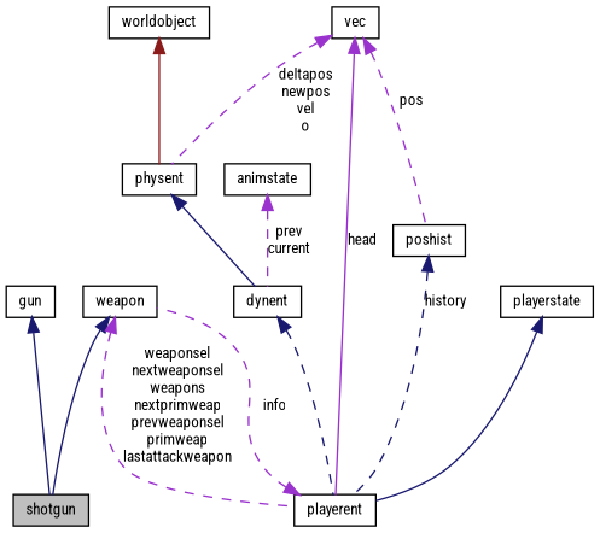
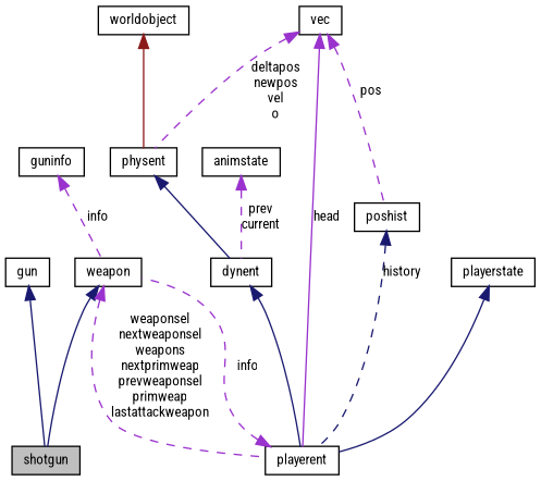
  digraph {
    fontname="Roboto Condensed"
    node [color=black fillcolor=white fontname="Roboto Condensed" fontsize=10 shape=record style=filled]
    edge [color=darkorchid3 dir=back fontname="Roboto Condensed" fontsize=10 labelfontname=FreeSans labelfontsize=10 style=solid]
    n1 [fillcolor=grey75 fontcolor=black height=0.2 label=shotgun width=0.4]
    n2 [height=0.2 label=gun width=0.4]
    n3 [height=0.2 label=weapon width=0.4]
    n4 [height=0.2 label=playerent width=0.4]
    n5 [height=0.2 label=dynent width=0.4]
    n6 [height=0.2 label=physent width=0.4]
    n7 [height=0.2 label=worldobject width=0.4]
    n8 [height=0.2 label=vec width=0.4]
    n9 [height=0.2 label=poshist width=0.4]
    n10 [height=0.2 label=animstate width=0.4]
    n11 [height=0.2 label=playerstate width=0.4]
+   n12 [height=0.2 label=guninfo width=0.4]
    n2 -> n1 [color=midnightblue]
    n3 -> n1 [color=midnightblue]
    n3 -> n4 [label="weaponsel\nnextweaponsel\nweapons\nnextprimweap\nprevweaponsel\nprimweap\nlastattackweapon" style=dashed]
    n4 -> n3 [label=info style=dashed]
-   n5 -> n4 [color=midnightblue style=dashed]
+   n5 -> n4 [color=midnightblue]
    n6 -> n5 [color=midnightblue]
    n7 -> n6 [color=firebrick4]
    n8 -> n4 [label=head]
    n8 -> n6 [label="deltapos\nnewpos\nvel\no" style=dashed]
    n8 -> n9 [label=pos style=dashed]
    n9 -> n4 [color=midnightblue label=history style=dashed]
    n10 -> n5 [label="prev\ncurrent" style=dashed]
    n11 -> n4 [color=midnightblue]
+   n12 -> n3 [label=info style=dashed]
  }
